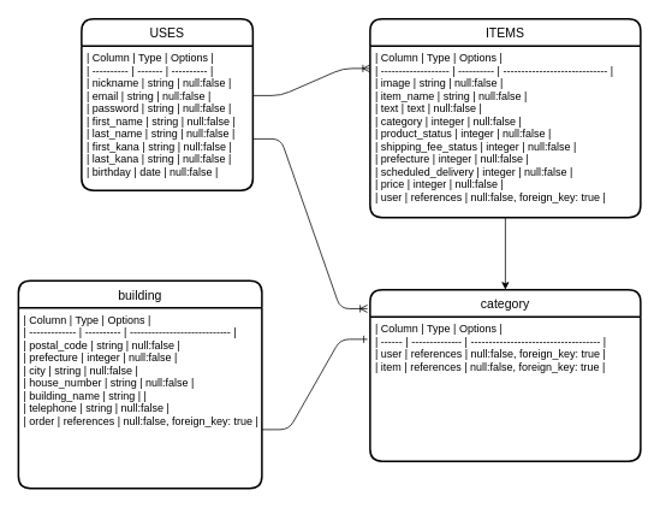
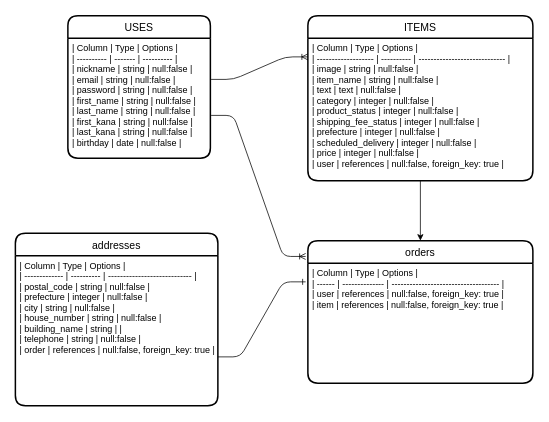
  <mxCell id="0" />
  <mxCell id="1" parent="0" />
- <mxCell id="2" value="category" style="swimlane;childLayout=stackLayout;horizontal=1;startSize=30;horizontalStack=0;rounded=1;fontSize=14;fontStyle=0;strokeWidth=2;resizeParent=0;resizeLast=1;shadow=0;dashed=0;align=center;" vertex="1" parent="1"><mxGeometry x="410" y="320" width="300" height="190" as="geometry" /></mxCell>
+ <mxCell id="2" value="orders" style="swimlane;childLayout=stackLayout;horizontal=1;startSize=30;horizontalStack=0;rounded=1;fontSize=14;fontStyle=0;strokeWidth=2;resizeParent=0;resizeLast=1;shadow=0;dashed=0;align=center;" vertex="1" parent="1"><mxGeometry x="410" y="320" width="300" height="190" as="geometry" /></mxCell>
  <mxCell id="3" value="| Column      | Type       | Options                       |&#10;| ------ | -------------- | ------------------------------------  |&#10;| user        | references | null:false, foreign_key: true |&#10;| item        | references | null:false, foreign_key: true |&#10;" style="align=left;strokeColor=none;fillColor=none;spacingLeft=4;fontSize=12;verticalAlign=top;resizable=0;rotatable=0;part=1;" vertex="1" parent="2"><mxGeometry y="30" width="300" height="160" as="geometry" /></mxCell>
  <mxCell id="4" value="ITEMS" style="swimlane;childLayout=stackLayout;horizontal=1;startSize=30;horizontalStack=0;rounded=1;fontSize=14;fontStyle=0;strokeWidth=2;resizeParent=0;resizeLast=1;shadow=0;dashed=0;align=center;" vertex="1" parent="1"><mxGeometry x="410" y="20" width="300" height="220" as="geometry" /></mxCell>
  <mxCell id="5" value="| Column              | Type       | Options                       |&#10;| ------------------- | ---------- | ----------------------------- |&#10;| image               | string     | null:false                    |&#10;| item_name           | string     | null:false                    |&#10;| text                | text       | null:false                    |&#10;| category            | integer    | null:false                    |&#10;| product_status      | integer    | null:false                    |&#10;| shipping_fee_status | integer    | null:false                    |&#10;| prefecture          | integer    | null:false                    |&#10;| scheduled_delivery  | integer    | null:false                    |&#10;| price               | integer    | null:false                    |&#10;| user                | references | null:false, foreign_key: true |&#10;" style="align=left;strokeColor=none;fillColor=none;spacingLeft=4;fontSize=12;verticalAlign=top;resizable=0;rotatable=0;part=1;" vertex="1" parent="4"><mxGeometry y="30" width="300" height="190" as="geometry" /></mxCell>
- <mxCell id="6" value="building" style="swimlane;childLayout=stackLayout;horizontal=1;startSize=30;horizontalStack=0;rounded=1;fontSize=14;fontStyle=0;strokeWidth=2;resizeParent=0;resizeLast=1;shadow=0;dashed=0;align=center;" vertex="1" parent="1"><mxGeometry x="20" y="310" width="270" height="230" as="geometry" /></mxCell>
+ <mxCell id="6" value="addresses" style="swimlane;childLayout=stackLayout;horizontal=1;startSize=30;horizontalStack=0;rounded=1;fontSize=14;fontStyle=0;strokeWidth=2;resizeParent=0;resizeLast=1;shadow=0;dashed=0;align=center;" vertex="1" parent="1"><mxGeometry x="20" y="310" width="270" height="230" as="geometry" /></mxCell>
  <mxCell id="7" value="| Column        | Type       | Options                       |&#10;| ------------- | ---------- | ----------------------------  |&#10;| postal_code   | string     | null:false                    |&#10;| prefecture    | integer    | null:false                    |&#10;| city          | string     | null:false                    |&#10;| house_number  | string     | null:false                    |&#10;| building_name | string     |                               |&#10;| telephone     | string     | null:false                    |&#10;| order         | references | null:false, foreign_key: true |&#10;" style="align=left;strokeColor=none;fillColor=none;spacingLeft=4;fontSize=12;verticalAlign=top;resizable=0;rotatable=0;part=1;" vertex="1" parent="6"><mxGeometry y="30" width="270" height="200" as="geometry" /></mxCell>
  <mxCell id="8" value="USES" style="swimlane;childLayout=stackLayout;horizontal=1;startSize=30;horizontalStack=0;rounded=1;fontSize=14;fontStyle=0;strokeWidth=2;resizeParent=0;resizeLast=1;shadow=0;dashed=0;align=center;" vertex="1" parent="1"><mxGeometry x="90" y="20" width="190" height="190" as="geometry" /></mxCell>
  <mxCell id="9" value="| Column     | Type    | Options    |&#10;| ---------- | ------- | ---------- |&#10;| nickname   | string  | null:false |&#10;| email      | string  | null:false |&#10;| password   | string  | null:false |&#10;| first_name | string  | null:false |&#10;| last_name  | string  | null:false |&#10;| first_kana | string  | null:false |&#10;| last_kana  | string  | null:false |&#10;| birthday   | date    | null:false |" style="align=left;strokeColor=none;fillColor=none;spacingLeft=4;fontSize=12;verticalAlign=top;resizable=0;rotatable=0;part=1;" vertex="1" parent="8"><mxGeometry y="30" width="190" height="160" as="geometry" /></mxCell>
  <mxCell id="10" value="" style="edgeStyle=entityRelationEdgeStyle;fontSize=12;html=1;endArrow=ERoneToMany;exitX=1.005;exitY=0.644;exitDx=0;exitDy=0;entryX=-0.01;entryY=0.111;entryDx=0;entryDy=0;entryPerimeter=0;exitPerimeter=0;" edge="1" parent="1" source="9" target="2"><mxGeometry width="100" height="100" relative="1" as="geometry"><mxPoint x="280" y="260" as="sourcePoint" /><mxPoint x="380" y="160" as="targetPoint" /></mxGeometry></mxCell>
  <mxCell id="11" value="" style="edgeStyle=entityRelationEdgeStyle;fontSize=12;html=1;endArrow=ERoneToMany;entryX=0;entryY=0.25;entryDx=0;entryDy=0;exitX=1.005;exitY=0.344;exitDx=0;exitDy=0;exitPerimeter=0;" edge="1" parent="1" source="9" target="4"><mxGeometry width="100" height="100" relative="1" as="geometry"><mxPoint x="290" y="180" as="sourcePoint" /><mxPoint x="390" y="80" as="targetPoint" /></mxGeometry></mxCell>
  <mxCell id="12" value="" style="edgeStyle=entityRelationEdgeStyle;fontSize=12;html=1;endArrow=ERone;endFill=1;entryX=-0.01;entryY=0.156;entryDx=0;entryDy=0;entryPerimeter=0;" edge="1" parent="1" target="3"><mxGeometry width="100" height="100" relative="1" as="geometry"><mxPoint x="290" y="475" as="sourcePoint" /><mxPoint x="390" y="375" as="targetPoint" /></mxGeometry></mxCell>
  <mxCell id="13" style="edgeStyle=orthogonalEdgeStyle;rounded=0;orthogonalLoop=1;jettySize=auto;html=1;entryX=0.5;entryY=0;entryDx=0;entryDy=0;" edge="1" parent="1" source="5" target="2"><mxGeometry relative="1" as="geometry" /></mxCell>
